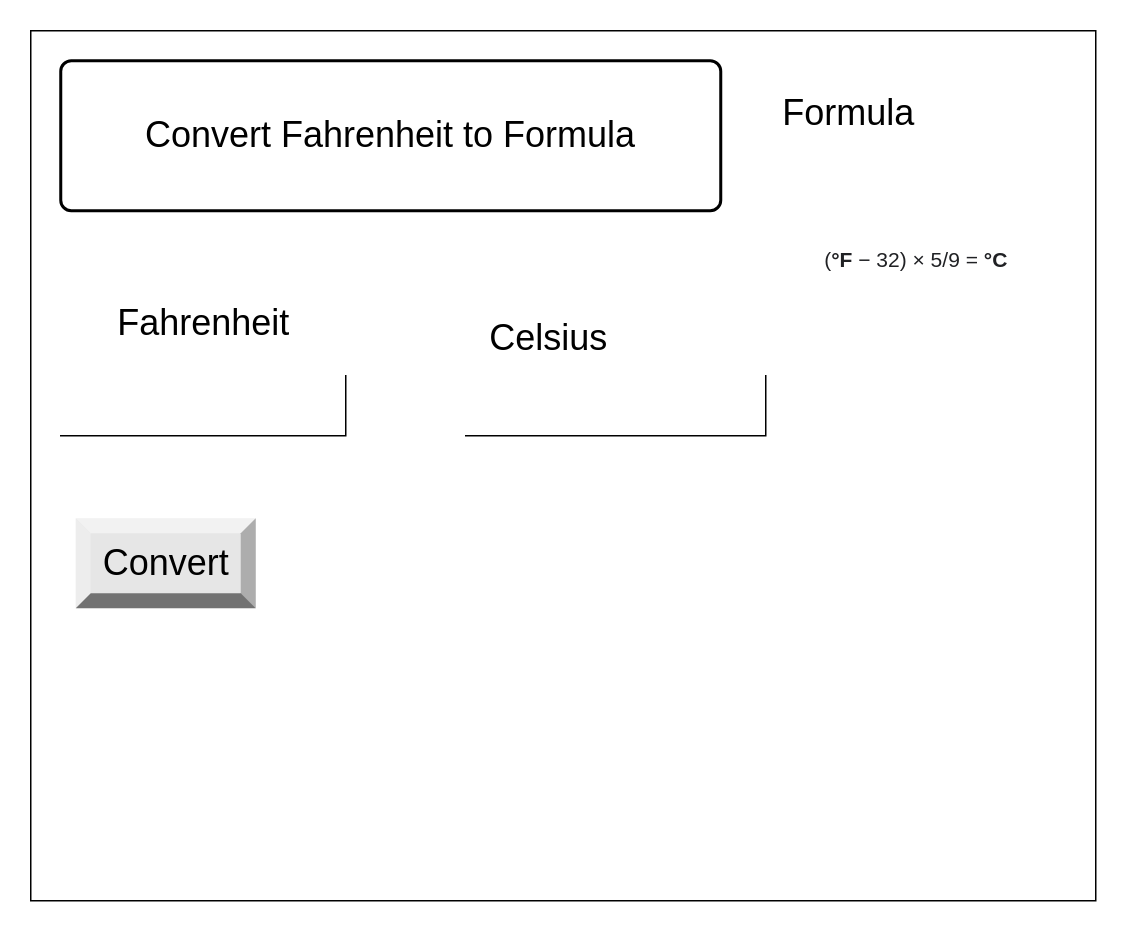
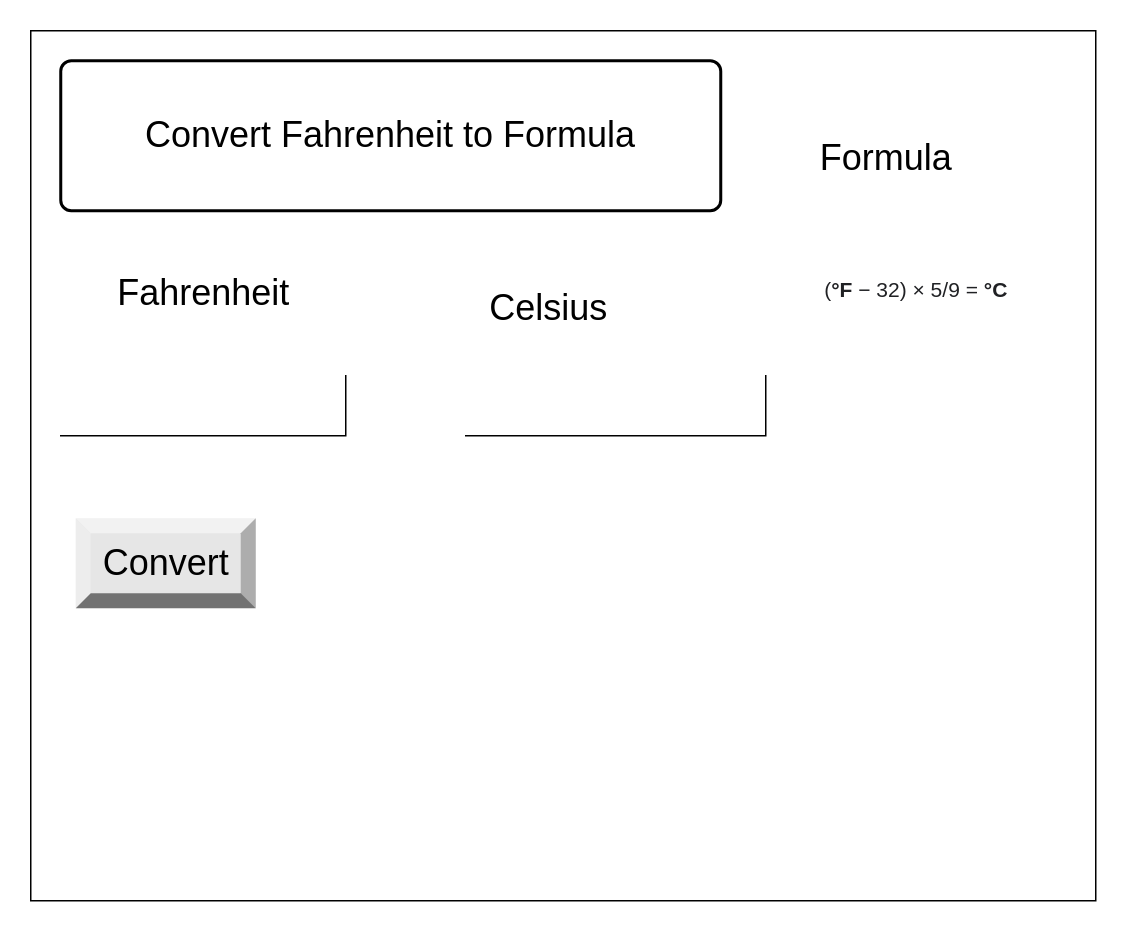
  <mxCell id="0" />
  <mxCell id="1" parent="0" />
  <mxCell id="2" value="" style="verticalLabelPosition=bottom;verticalAlign=top;html=1;shape=mxgraph.basic.rect;fillColor2=none;strokeWidth=1;size=20;indent=5;" vertex="1" parent="1"><mxGeometry x="20" y="20" width="710" height="580" as="geometry" /></mxCell>
  <mxCell id="3" value="&lt;font style=&quot;font-size: 24px&quot;&gt;Convert Fahrenheit to Formula&lt;/font&gt;" style="rounded=1;whiteSpace=wrap;html=1;absoluteArcSize=1;arcSize=14;strokeWidth=2;fontSize=17;fontColor=#000000;" vertex="1" parent="1"><mxGeometry x="40" y="40" width="440" height="100" as="geometry" /></mxCell>
  <mxCell id="4" value="" style="shape=partialRectangle;whiteSpace=wrap;html=1;top=0;left=0;fillColor=none;fontSize=24;fontColor=#000000;" vertex="1" parent="1"><mxGeometry x="40" y="250" width="190" height="40" as="geometry" /></mxCell>
- <mxCell id="5" value="Fahrenheit" style="text;html=1;align=center;verticalAlign=middle;resizable=0;points=[];autosize=1;strokeColor=none;fillColor=none;fontSize=24;fontColor=#000000;" vertex="1" parent="1"><mxGeometry x="70" y="200" width="130" height="30" as="geometry" /></mxCell>
- <mxCell id="6" value="Celsius" style="text;html=1;align=center;verticalAlign=middle;resizable=0;points=[];autosize=1;strokeColor=none;fillColor=none;fontSize=24;fontColor=#000000;" vertex="1" parent="1"><mxGeometry x="320" y="210" width="90" height="30" as="geometry" /></mxCell>
+ <mxCell id="5" value="Fahrenheit" style="text;html=1;align=center;verticalAlign=middle;resizable=0;points=[];autosize=1;strokeColor=none;fillColor=none;fontSize=24;fontColor=#000000;" vertex="1" parent="1"><mxGeometry x="70" y="180" width="130" height="30" as="geometry" /></mxCell>
+ <mxCell id="6" value="Celsius" style="text;html=1;align=center;verticalAlign=middle;resizable=0;points=[];autosize=1;strokeColor=none;fillColor=none;fontSize=24;fontColor=#000000;" vertex="1" parent="1"><mxGeometry x="320" y="190" width="90" height="30" as="geometry" /></mxCell>
  <mxCell id="7" value="" style="shape=partialRectangle;whiteSpace=wrap;html=1;top=0;left=0;fillColor=none;fontSize=24;fontColor=#000000;" vertex="1" parent="1"><mxGeometry x="310" y="250" width="200" height="40" as="geometry" /></mxCell>
  <mxCell id="8" value="Convert" style="labelPosition=center;verticalLabelPosition=middle;align=center;html=1;shape=mxgraph.basic.shaded_button;dx=10;fillColor=#E6E6E6;strokeColor=none;fontSize=24;fontColor=#000000;" vertex="1" parent="1"><mxGeometry x="50" y="345" width="120" height="60" as="geometry" /></mxCell>
- <mxCell id="9" value="Formula" style="text;html=1;align=center;verticalAlign=middle;resizable=0;points=[];autosize=1;strokeColor=none;fillColor=none;fontSize=24;fontColor=#000000;" vertex="1" parent="1"><mxGeometry x="515" y="60" width="100" height="30" as="geometry" /></mxCell>
- <mxCell id="10" value="&lt;span style=&quot;color: rgb(32 , 33 , 36) ; font-family: &amp;#34;arial&amp;#34; , sans-serif ; font-size: 14px ; text-align: left ; background-color: rgb(255 , 255 , 255)&quot;&gt;(&lt;/span&gt;&lt;b style=&quot;color: rgb(32 , 33 , 36) ; font-family: &amp;#34;arial&amp;#34; , sans-serif ; font-size: 14px ; text-align: left ; background-color: rgb(255 , 255 , 255)&quot;&gt;°F&lt;/b&gt;&lt;span style=&quot;color: rgb(32 , 33 , 36) ; font-family: &amp;#34;arial&amp;#34; , sans-serif ; font-size: 14px ; text-align: left ; background-color: rgb(255 , 255 , 255)&quot;&gt;&amp;nbsp;&lt;/span&gt;&lt;span style=&quot;color: rgb(32 , 33 , 36) ; font-family: &amp;#34;arial&amp;#34; , sans-serif ; font-size: 14px ; text-align: left ; background-color: rgb(255 , 255 , 255)&quot;&gt;− 32) × 5/9 =&lt;/span&gt;&lt;span style=&quot;color: rgb(32 , 33 , 36) ; font-family: &amp;#34;arial&amp;#34; , sans-serif ; font-size: 14px ; text-align: left ; background-color: rgb(255 , 255 , 255)&quot;&gt;&amp;nbsp;&lt;/span&gt;&lt;b style=&quot;color: rgb(32 , 33 , 36) ; font-family: &amp;#34;arial&amp;#34; , sans-serif ; font-size: 14px ; text-align: left ; background-color: rgb(255 , 255 , 255)&quot;&gt;°C&lt;/b&gt;" style="text;html=1;align=center;verticalAlign=middle;resizable=0;points=[];autosize=1;strokeColor=none;fillColor=none;fontSize=24;fontColor=#000000;" vertex="1" parent="1"><mxGeometry x="540" y="150" width="140" height="40" as="geometry" /></mxCell>
+ <mxCell id="9" value="Formula" style="text;html=1;align=center;verticalAlign=middle;resizable=0;points=[];autosize=1;strokeColor=none;fillColor=none;fontSize=24;fontColor=#000000;" vertex="1" parent="1"><mxGeometry x="540" y="90" width="100" height="30" as="geometry" /></mxCell>
+ <mxCell id="10" value="&lt;span style=&quot;color: rgb(32 , 33 , 36) ; font-family: &amp;#34;arial&amp;#34; , sans-serif ; font-size: 14px ; text-align: left ; background-color: rgb(255 , 255 , 255)&quot;&gt;(&lt;/span&gt;&lt;b style=&quot;color: rgb(32 , 33 , 36) ; font-family: &amp;#34;arial&amp;#34; , sans-serif ; font-size: 14px ; text-align: left ; background-color: rgb(255 , 255 , 255)&quot;&gt;°F&lt;/b&gt;&lt;span style=&quot;color: rgb(32 , 33 , 36) ; font-family: &amp;#34;arial&amp;#34; , sans-serif ; font-size: 14px ; text-align: left ; background-color: rgb(255 , 255 , 255)&quot;&gt;&amp;nbsp;&lt;/span&gt;&lt;span style=&quot;color: rgb(32 , 33 , 36) ; font-family: &amp;#34;arial&amp;#34; , sans-serif ; font-size: 14px ; text-align: left ; background-color: rgb(255 , 255 , 255)&quot;&gt;− 32) × 5/9 =&lt;/span&gt;&lt;span style=&quot;color: rgb(32 , 33 , 36) ; font-family: &amp;#34;arial&amp;#34; , sans-serif ; font-size: 14px ; text-align: left ; background-color: rgb(255 , 255 , 255)&quot;&gt;&amp;nbsp;&lt;/span&gt;&lt;b style=&quot;color: rgb(32 , 33 , 36) ; font-family: &amp;#34;arial&amp;#34; , sans-serif ; font-size: 14px ; text-align: left ; background-color: rgb(255 , 255 , 255)&quot;&gt;°C&lt;/b&gt;" style="text;html=1;align=center;verticalAlign=middle;resizable=0;points=[];autosize=1;strokeColor=none;fillColor=none;fontSize=24;fontColor=#000000;" vertex="1" parent="1"><mxGeometry x="540" y="170" width="140" height="40" as="geometry" /></mxCell>
